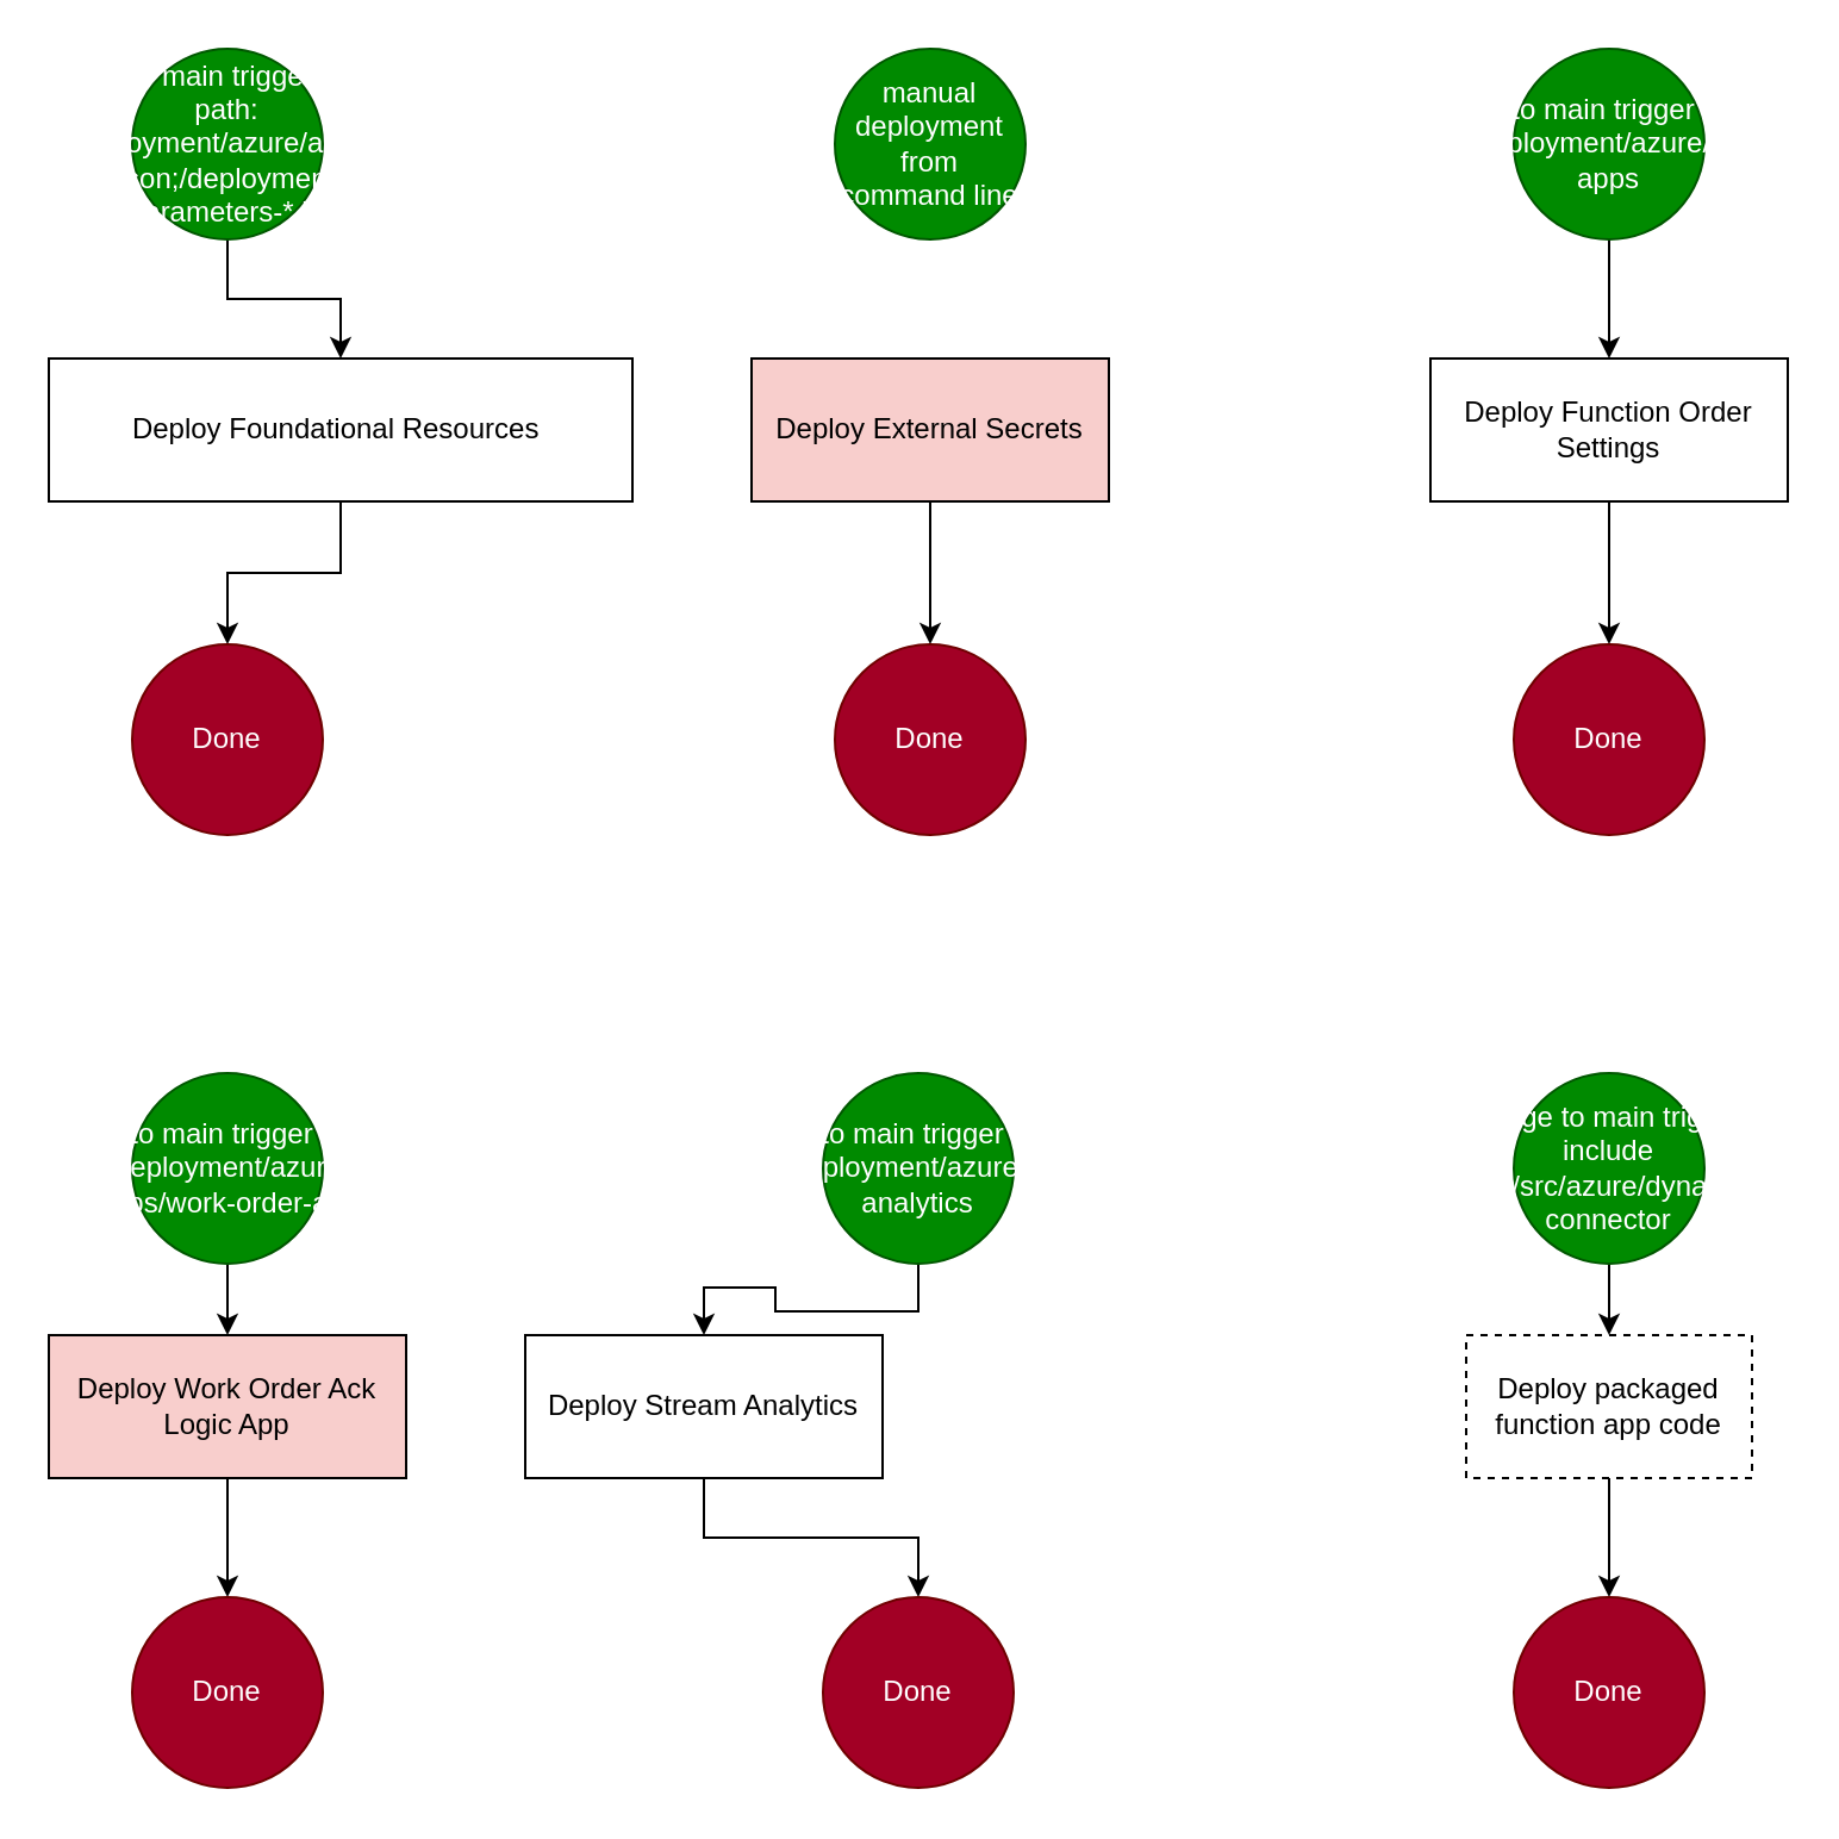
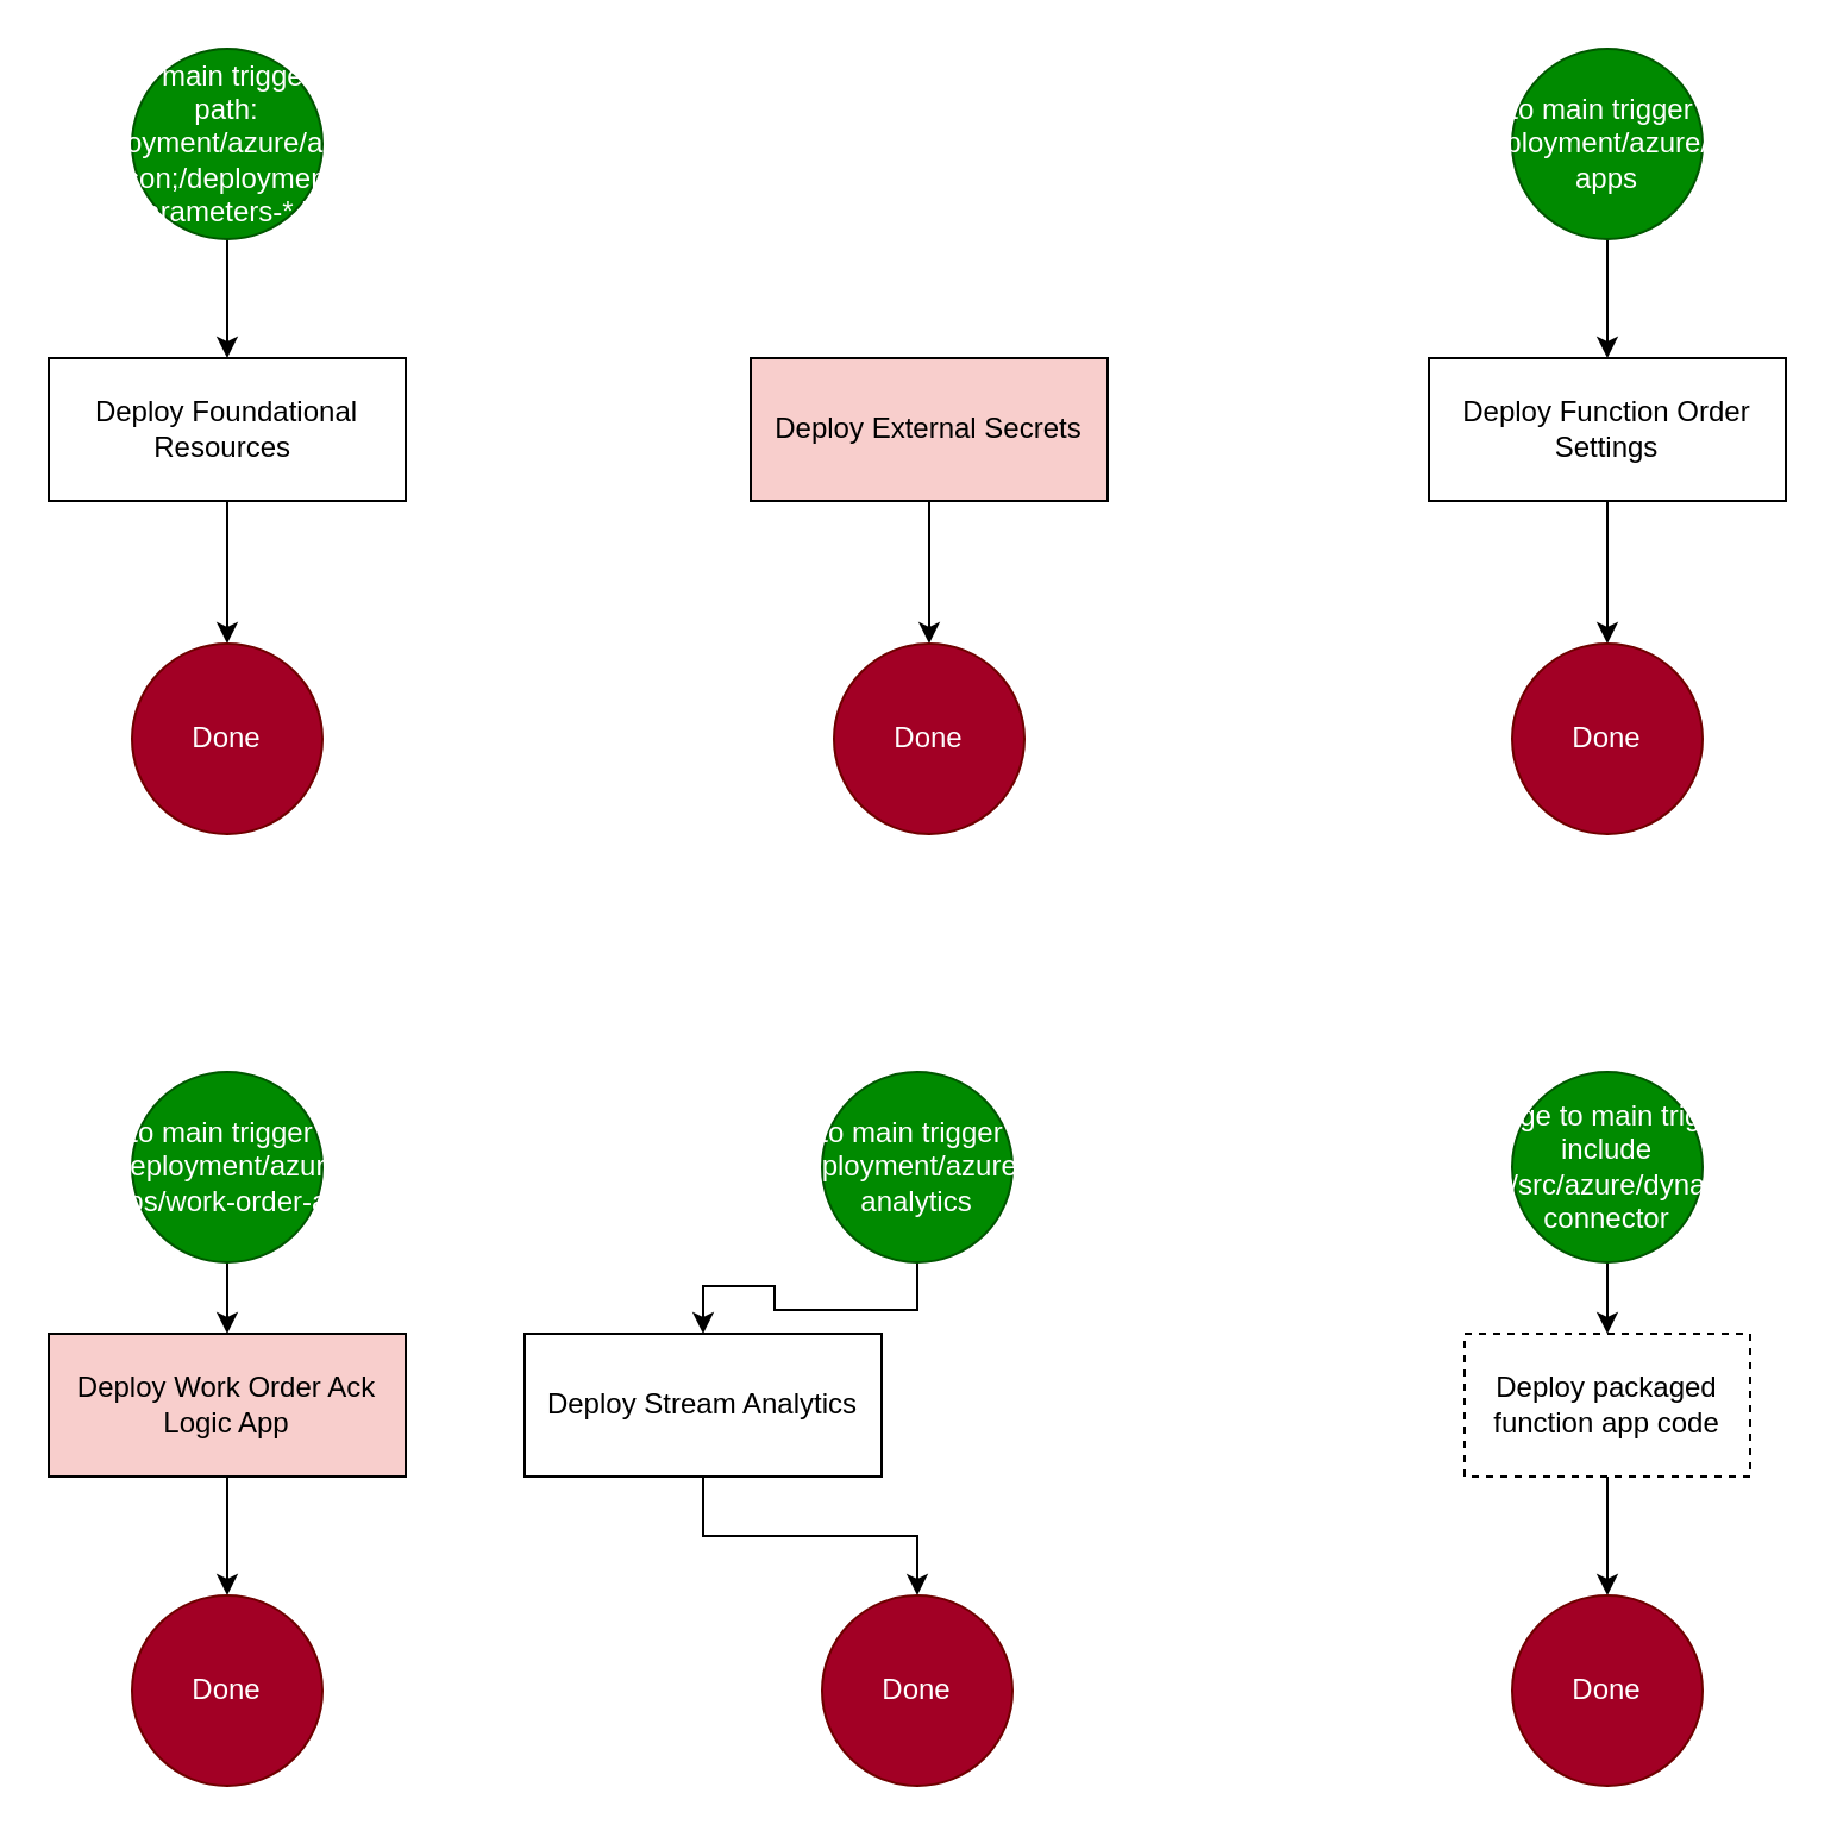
  <mxCell id="0" />
  <mxCell id="1" parent="0" />
  <mxCell id="2" value="" style="edgeStyle=orthogonalEdgeStyle;rounded=0;orthogonalLoop=1;jettySize=auto;html=1;" parent="1" source="3" target="5" edge="1"><mxGeometry relative="1" as="geometry" /></mxCell>
  <mxCell id="3" value="merge to main trigger include path: /deployment/azure/azure-deploy.json;/deployment/azure-deploy-parameters-*.json path" style="ellipse;whiteSpace=wrap;html=1;aspect=fixed;fillColor=#008a00;strokeColor=#005700;fontColor=#ffffff;" parent="1" vertex="1"><mxGeometry x="55" y="20" width="80" height="80" as="geometry" /></mxCell>
  <mxCell id="4" value="" style="edgeStyle=orthogonalEdgeStyle;rounded=0;orthogonalLoop=1;jettySize=auto;html=1;" parent="1" source="5" target="16" edge="1"><mxGeometry relative="1" as="geometry" /></mxCell>
- <mxCell id="5" value="Deploy Foundational Resources&amp;nbsp;" style="rounded=0;whiteSpace=wrap;html=1;" parent="1" vertex="1"><mxGeometry x="20" y="150" width="245" height="60" as="geometry" /></mxCell>
+ <mxCell id="5" value="Deploy Foundational Resources&amp;nbsp;" style="rounded=0;whiteSpace=wrap;html=1;" parent="1" vertex="1"><mxGeometry x="20" y="150" width="150" height="60" as="geometry" /></mxCell>
  <mxCell id="6" value="" style="edgeStyle=orthogonalEdgeStyle;rounded=0;orthogonalLoop=1;jettySize=auto;html=1;" parent="1" source="7" target="28" edge="1"><mxGeometry relative="1" as="geometry" /></mxCell>
  <mxCell id="7" value="Deploy packaged function app code" style="whiteSpace=wrap;html=1;rounded=0;dashed=1;" parent="1" vertex="1"><mxGeometry x="615" y="560" width="120" height="60" as="geometry" /></mxCell>
  <mxCell id="8" value="" style="edgeStyle=orthogonalEdgeStyle;rounded=0;orthogonalLoop=1;jettySize=auto;html=1;" parent="1" source="9" target="18" edge="1"><mxGeometry relative="1" as="geometry" /></mxCell>
  <mxCell id="9" value="Deploy External Secrets" style="rounded=0;whiteSpace=wrap;html=1;fillColor=#f8cecc;" parent="1" vertex="1"><mxGeometry x="315" y="150" width="150" height="60" as="geometry" /></mxCell>
  <mxCell id="10" value="" style="edgeStyle=orthogonalEdgeStyle;rounded=0;orthogonalLoop=1;jettySize=auto;html=1;" parent="1" source="11" target="21" edge="1"><mxGeometry relative="1" as="geometry" /></mxCell>
  <mxCell id="11" value="Deploy Function Order Settings" style="rounded=0;whiteSpace=wrap;html=1;" parent="1" vertex="1"><mxGeometry x="600" y="150" width="150" height="60" as="geometry" /></mxCell>
  <mxCell id="12" value="" style="edgeStyle=orthogonalEdgeStyle;rounded=0;orthogonalLoop=1;jettySize=auto;html=1;" parent="1" source="13" target="22" edge="1"><mxGeometry relative="1" as="geometry" /></mxCell>
  <mxCell id="13" value="Deploy Work Order Ack Logic App" style="rounded=0;whiteSpace=wrap;html=1;fillColor=#f8cecc;" parent="1" vertex="1"><mxGeometry x="20" y="560" width="150" height="60" as="geometry" /></mxCell>
  <mxCell id="14" value="" style="edgeStyle=orthogonalEdgeStyle;rounded=0;orthogonalLoop=1;jettySize=auto;html=1;" parent="1" source="15" target="23" edge="1"><mxGeometry relative="1" as="geometry" /></mxCell>
  <mxCell id="15" value="Deploy Stream Analytics" style="rounded=0;whiteSpace=wrap;html=1;" parent="1" vertex="1"><mxGeometry x="220" y="560" width="150" height="60" as="geometry" /></mxCell>
  <mxCell id="16" value="Done" style="ellipse;whiteSpace=wrap;html=1;aspect=fixed;fillColor=#a20025;strokeColor=#6F0000;fontColor=#ffffff;" parent="1" vertex="1"><mxGeometry x="55" y="270" width="80" height="80" as="geometry" /></mxCell>
- <mxCell id="17" value="manual deployment from command line" style="ellipse;whiteSpace=wrap;html=1;aspect=fixed;fillColor=#008a00;strokeColor=#005700;fontColor=#ffffff;" parent="1" vertex="1"><mxGeometry x="350" y="20" width="80" height="80" as="geometry" /></mxCell>
  <mxCell id="18" value="Done" style="ellipse;whiteSpace=wrap;html=1;aspect=fixed;fillColor=#a20025;strokeColor=#6F0000;fontColor=#ffffff;" parent="1" vertex="1"><mxGeometry x="350" y="270" width="80" height="80" as="geometry" /></mxCell>
  <mxCell id="19" value="" style="edgeStyle=orthogonalEdgeStyle;rounded=0;orthogonalLoop=1;jettySize=auto;html=1;" parent="1" source="20" target="11" edge="1"><mxGeometry relative="1" as="geometry" /></mxCell>
  <mxCell id="20" value="merge to main trigger include path:&amp;nbsp;/deployment/azure/function-apps" style="ellipse;whiteSpace=wrap;html=1;aspect=fixed;fillColor=#008a00;strokeColor=#005700;fontColor=#ffffff;" parent="1" vertex="1"><mxGeometry x="635" y="20" width="80" height="80" as="geometry" /></mxCell>
  <mxCell id="21" value="Done" style="ellipse;whiteSpace=wrap;html=1;aspect=fixed;fillColor=#a20025;strokeColor=#6F0000;fontColor=#ffffff;" parent="1" vertex="1"><mxGeometry x="635" y="270" width="80" height="80" as="geometry" /></mxCell>
  <mxCell id="22" value="Done" style="ellipse;whiteSpace=wrap;html=1;aspect=fixed;fillColor=#a20025;strokeColor=#6F0000;fontColor=#ffffff;" parent="1" vertex="1"><mxGeometry x="55" y="670" width="80" height="80" as="geometry" /></mxCell>
  <mxCell id="23" value="Done" style="ellipse;whiteSpace=wrap;html=1;aspect=fixed;fillColor=#a20025;strokeColor=#6F0000;fontColor=#ffffff;" parent="1" vertex="1"><mxGeometry x="345" y="670" width="80" height="80" as="geometry" /></mxCell>
  <mxCell id="24" value="" style="edgeStyle=orthogonalEdgeStyle;rounded=0;orthogonalLoop=1;jettySize=auto;html=1;" parent="1" source="25" target="13" edge="1"><mxGeometry relative="1" as="geometry" /></mxCell>
  <mxCell id="25" value="merge to main trigger include path:&amp;nbsp;/deployment/azure/logic-apps/work-order-ack" style="ellipse;whiteSpace=wrap;html=1;aspect=fixed;fillColor=#008a00;strokeColor=#005700;fontColor=#ffffff;" parent="1" vertex="1"><mxGeometry x="55" y="450" width="80" height="80" as="geometry" /></mxCell>
  <mxCell id="26" value="" style="edgeStyle=orthogonalEdgeStyle;rounded=0;orthogonalLoop=1;jettySize=auto;html=1;" parent="1" source="27" target="15" edge="1"><mxGeometry relative="1" as="geometry" /></mxCell>
  <mxCell id="27" value="merge to main trigger include path:&amp;nbsp;/deployment/azure/stream-analytics" style="ellipse;whiteSpace=wrap;html=1;aspect=fixed;fillColor=#008a00;strokeColor=#005700;fontColor=#ffffff;" parent="1" vertex="1"><mxGeometry x="345" y="450" width="80" height="80" as="geometry" /></mxCell>
  <mxCell id="28" value="Done" style="ellipse;whiteSpace=wrap;html=1;aspect=fixed;fillColor=#a20025;strokeColor=#6F0000;fontColor=#ffffff;" parent="1" vertex="1"><mxGeometry x="635" y="670" width="80" height="80" as="geometry" /></mxCell>
  <mxCell id="29" value="" style="edgeStyle=orthogonalEdgeStyle;rounded=0;orthogonalLoop=1;jettySize=auto;html=1;" parent="1" source="30" target="7" edge="1"><mxGeometry relative="1" as="geometry" /></mxCell>
  <mxCell id="30" value="merge to main trigger include path:&amp;nbsp;/src/azure/dynamics-connector" style="ellipse;whiteSpace=wrap;html=1;aspect=fixed;fillColor=#008a00;strokeColor=#005700;fontColor=#ffffff;" parent="1" vertex="1"><mxGeometry x="635" y="450" width="80" height="80" as="geometry" /></mxCell>
